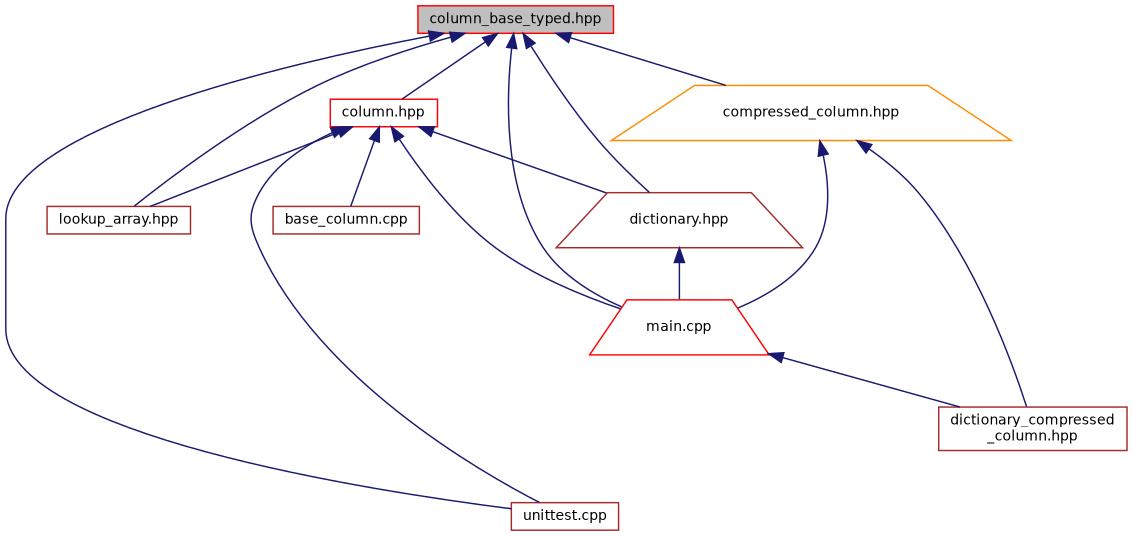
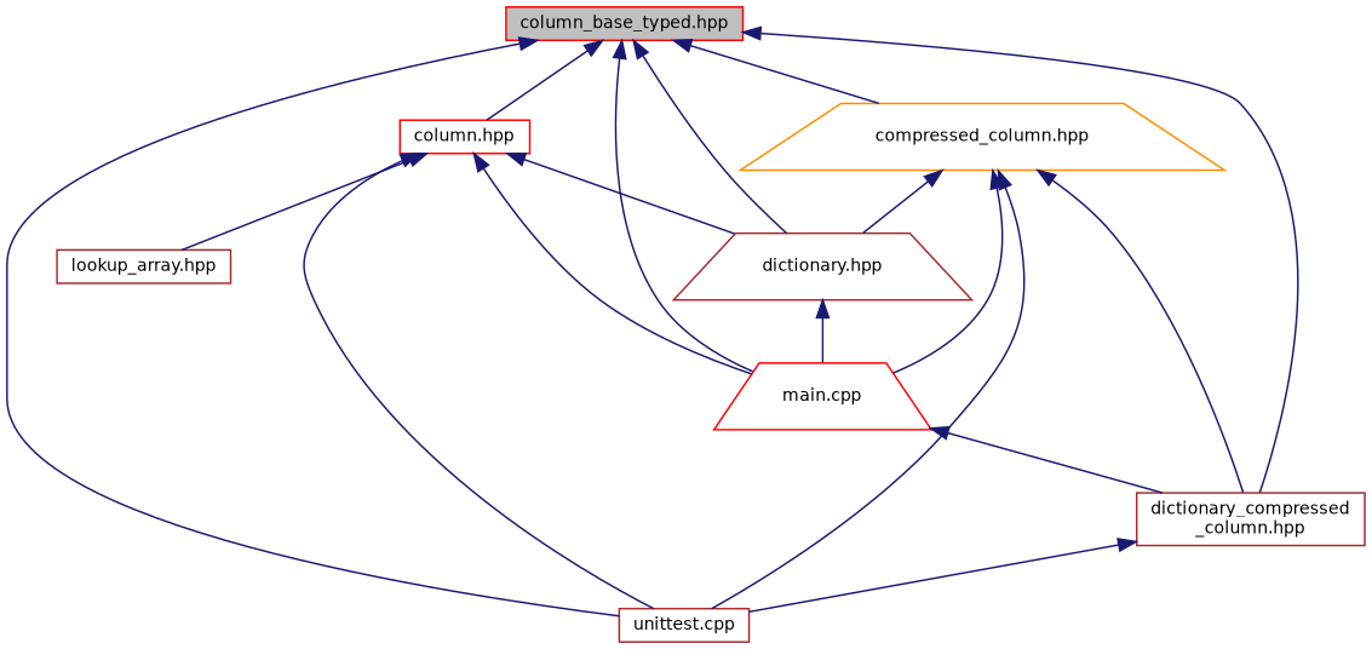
  digraph {
    node [color=brown fillcolor=white fontname=Helvetica fontsize=10 shape=box style=filled]
    edge [color=midnightblue dir=back fontname=Helvetica fontsize=10 labelfontname=Helvetica labelfontsize=10 style=solid]
    n1 [color=red fillcolor=grey75 fontcolor=black height=0.2 label="column_base_typed.hpp" width=0.4]
    n2 [color=red height=0.2 label="column.hpp" width=0.4]
    n3 [height=0.2 label="lookup_array.hpp" width=0.4]
    n4 [color=red height=0.2 label="main.cpp" shape=trapezium width=0.4]
    n5 [height=0.2 label="dictionary.hpp" shape=trapezium width=0.4]
    n6 [height=0.2 label="unittest.cpp" width=0.4]
    n7 [color=darkorange height=0.2 label="compressed_column.hpp" shape=trapezium width=0.4]
-   n8 [height=0.2 label="base_column.cpp" width=0.4]
    n9 [height=0.2 label="dictionary_compressed\l_column.hpp" width=0.4]
    n1 -> n2
-   n1 -> n3
+   n1 -> n9
    n1 -> n4
    n1 -> n5
    n1 -> n6
    n1 -> n7
    n2 -> n3
    n2 -> n4
    n2 -> n5
    n2 -> n6
-   n2 -> n8
    n4 -> n9
    n5 -> n4
    n7 -> n4
+   n7 -> n5
+   n7 -> n6
    n7 -> n9
+   n9 -> n6
  }
